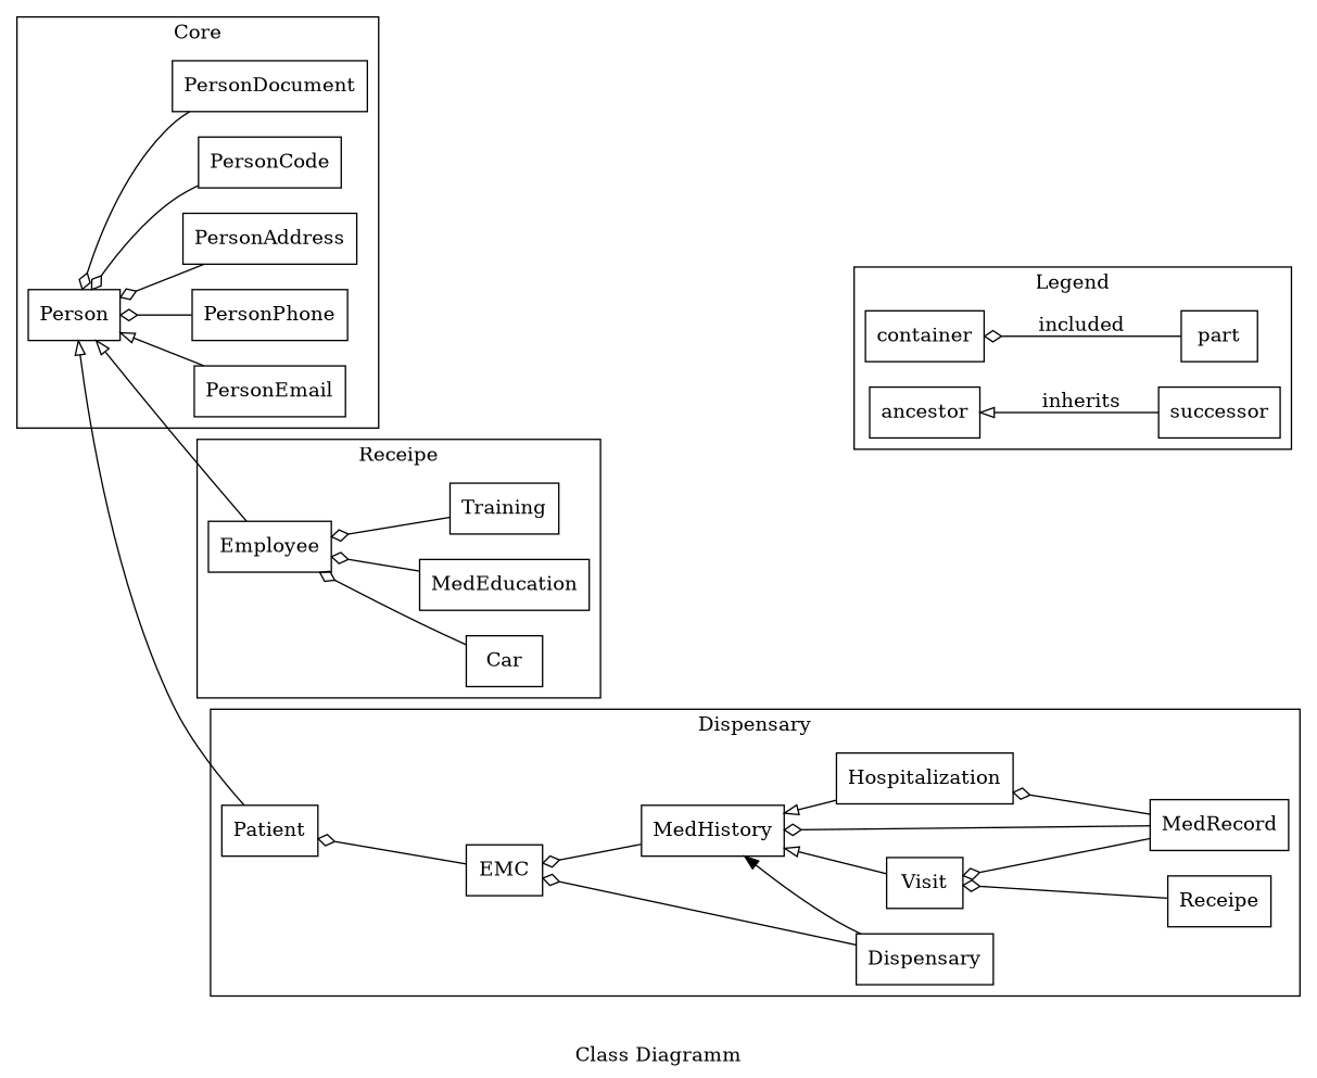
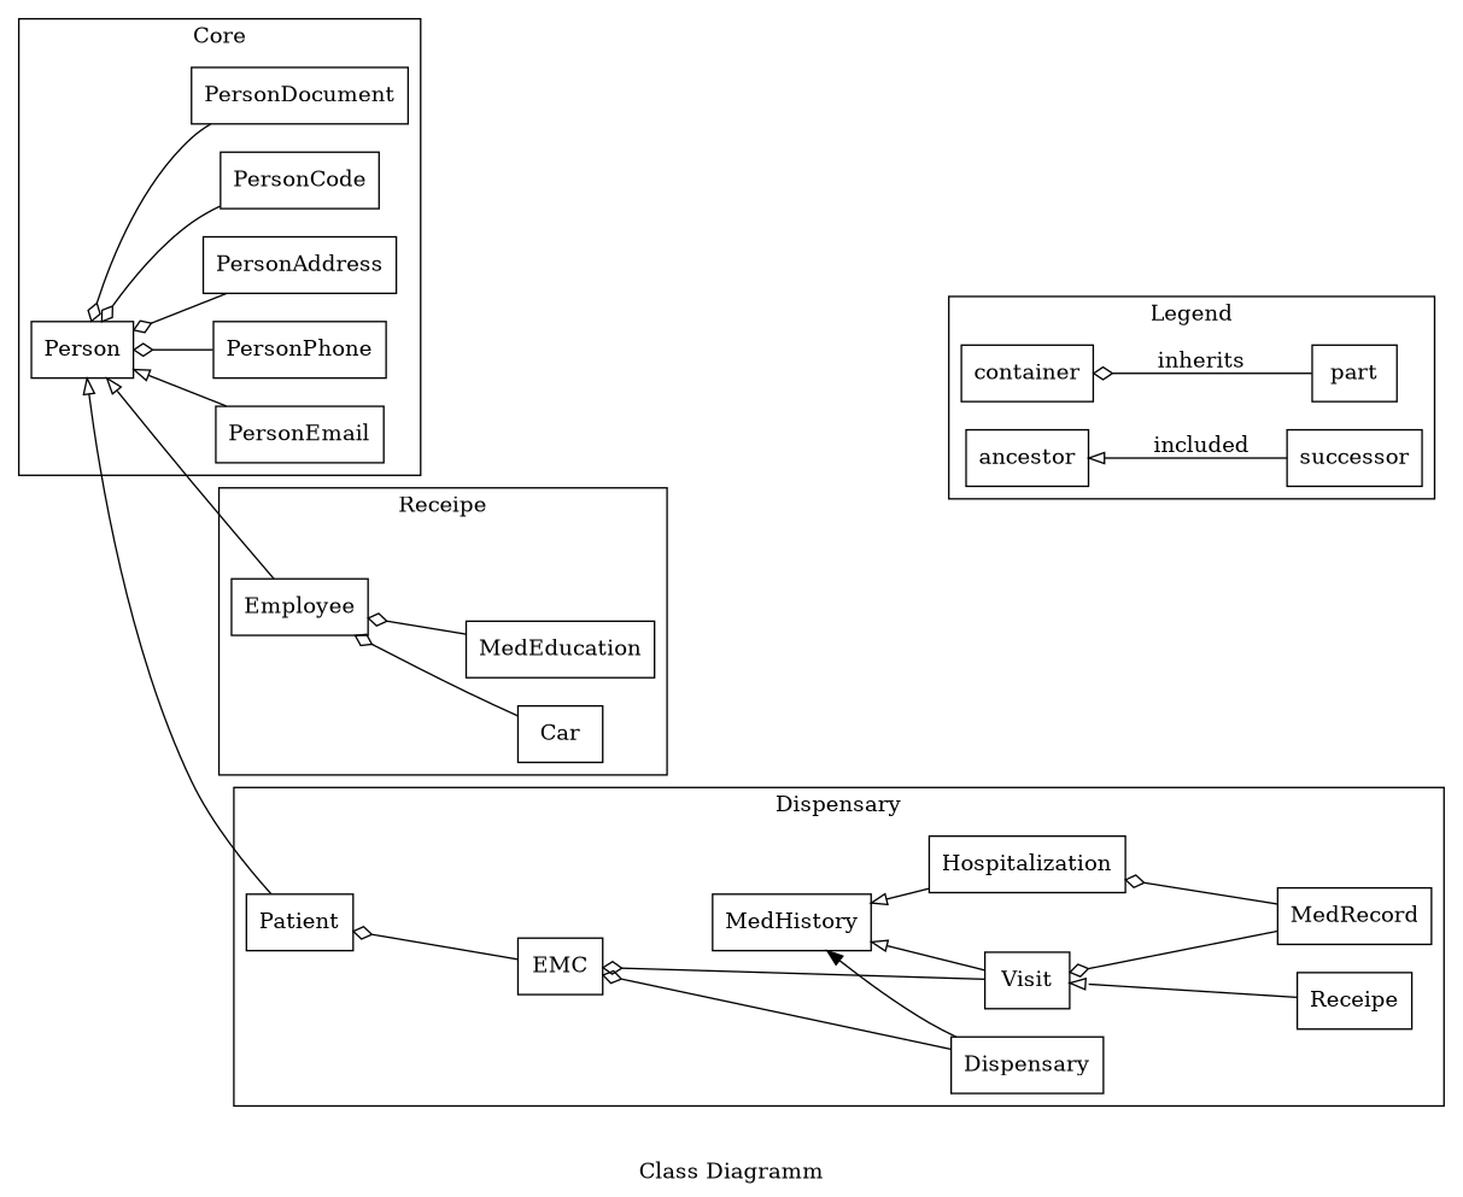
  digraph {
    label="Class Diagramm"
    rankdir=RL
    node [shape=rectangle]
    edge [arrowhead=odiamond]
    PersonAddress
    Person
    PersonPhone
    PersonEmail
    PersonDocument
    PersonCode
    Employee
    MedEducation
    Car
-   Training
    Patient
    EMC
    Dispensary
    MedHistory
    Visit
    Receipe
    Hospitalization
    MedRecord
    part
    container
    successor
    ancestor
    subgraph cluster_1 {
      label=Core
      PersonAddress
      Person
      PersonPhone
      PersonEmail
      PersonDocument
      PersonCode
    }
    subgraph cluster_2 {
      label=Receipe
      Employee
      MedEducation
      Car
-     Training
    }
    subgraph cluster_3 {
      label=Dispensary
      Patient
      EMC
      Dispensary
      MedHistory
      Visit
      Receipe
      Hospitalization
      MedRecord
    }
    subgraph cluster_4 {
      label=Legend
      part
      container
      successor
      ancestor
    }
    PersonAddress -> Person [lamel="1:M"]
    PersonPhone -> Person
    PersonEmail -> Person [arrowhead=onormal]
    PersonDocument -> Person
    PersonCode -> Person
    Employee -> Person [arrowhead=onormal]
    MedEducation -> Employee
    Car -> Employee
-   Training -> Employee
    Patient -> Person [arrowhead=onormal]
    EMC -> Patient
    Dispensary -> EMC
    Dispensary -> MedHistory [arrowhead=""]
-   MedHistory -> EMC
+   Visit -> EMC
    Visit -> MedHistory [arrowhead=onormal]
-   Receipe -> Visit
+   Receipe -> Visit [arrowhead=onormal]
    Hospitalization -> MedHistory [arrowhead=onormal]
-   MedRecord -> MedHistory
    MedRecord -> Visit
    MedRecord -> Hospitalization
-   part -> container [label=included]
-   successor -> ancestor [arrowhead=onormal label=inherits]
+   part -> container [label=inherits]
+   successor -> ancestor [arrowhead=onormal label=included]
  }
